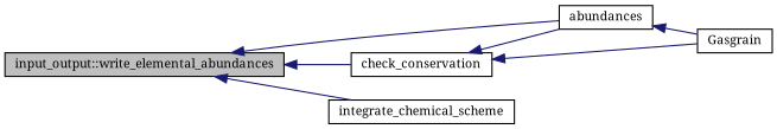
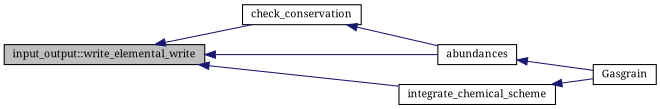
  digraph {
    fontname="Noto Serif"
    rankdir=LR
    node [color=black fillcolor=white fontname="Noto Serif" fontsize=10 shape=record style=filled]
    edge [color=midnightblue dir=back fontname="Noto Serif" fontsize=10 labelfontname=Helvetica labelfontsize=10 style=solid]
-   n1 [fillcolor=grey75 fontcolor=black height=0.2 label="input_output::write_elemental_abundances" width=0.4]
+   n1 [fillcolor=grey75 fontcolor=black height=0.2 label="input_output::write_elemental_write" width=0.4]
    n2 [height=0.2 label=check_conservation width=0.4]
    n3 [height=0.2 label=abundances width=0.4]
    n4 [height=0.2 label=integrate_chemical_scheme width=0.4]
    n5 [height=0.2 label=Gasgrain width=0.4]
    n1 -> n2
    n1 -> n3
    n1 -> n4
    n2 -> n3
    n3 -> n5
-   n2 -> n5
+   n4 -> n5
  }
